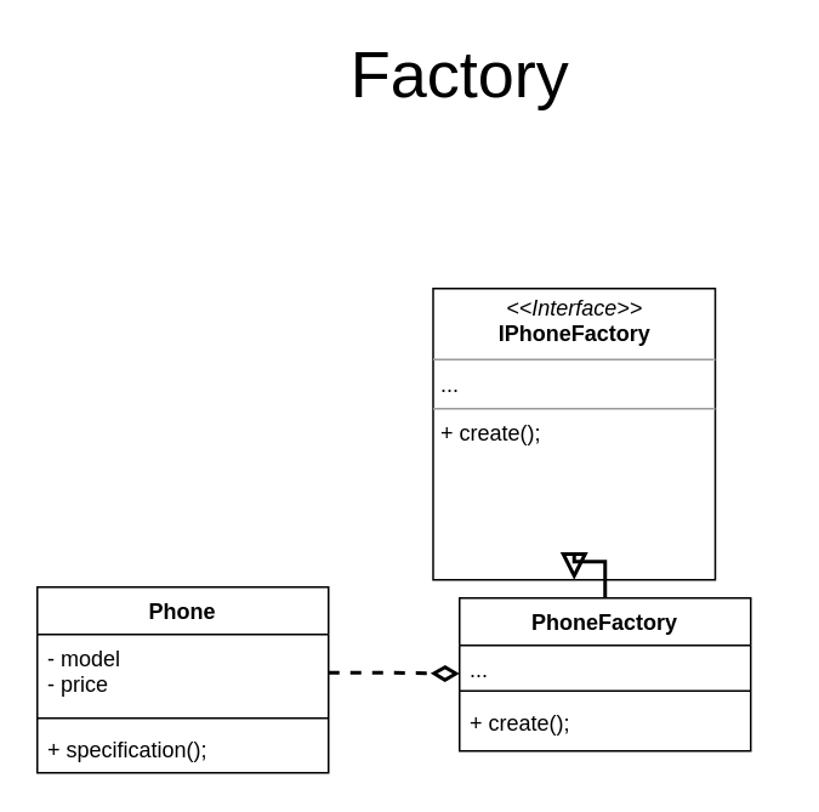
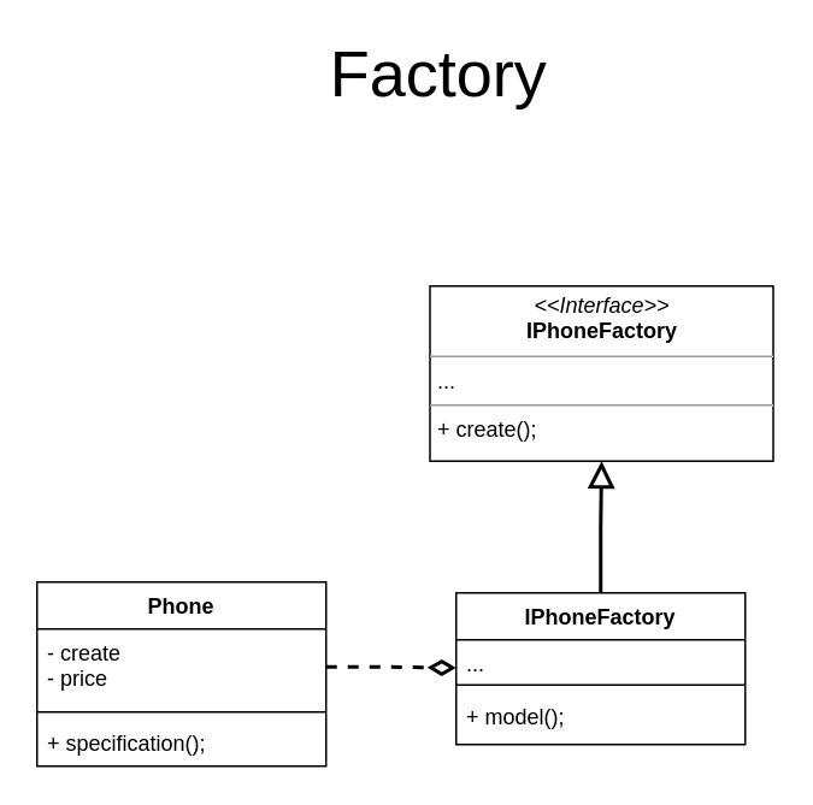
  <mxCell id="0" />
  <mxCell id="1" parent="0" />
- <mxCell id="2" value="Factory" style="text;html=1;strokeColor=none;fillColor=none;align=center;verticalAlign=middle;whiteSpace=wrap;rounded=0;fontSize=36;fontStyle=0;spacingTop=0;spacingLeft=0;" parent="1" vertex="1"><mxGeometry x="145" y="20" width="215" height="40" as="geometry" /></mxCell>
- <mxCell id="3" value="&lt;p style=&quot;margin: 0px ; margin-top: 4px ; text-align: center&quot;&gt;&lt;i&gt;&amp;lt;&amp;lt;Interface&amp;gt;&amp;gt;&lt;/i&gt;&lt;br&gt;&lt;b&gt;IPhoneFactory&lt;/b&gt;&lt;/p&gt;&lt;hr size=&quot;1&quot;&gt;&lt;p style=&quot;margin: 0px ; margin-left: 4px&quot;&gt;...&lt;/p&gt;&lt;hr size=&quot;1&quot;&gt;&lt;p style=&quot;margin: 0px ; margin-left: 4px&quot;&gt;+ create();&lt;br&gt;&lt;/p&gt;" style="verticalAlign=top;align=left;overflow=fill;fontSize=12;fontFamily=Helvetica;html=1;" vertex="1" parent="1"><mxGeometry x="237.5" y="158" width="155" height="160" as="geometry" /></mxCell>
+ <mxCell id="2" value="Factory" style="text;html=1;strokeColor=none;fillColor=none;align=center;verticalAlign=middle;whiteSpace=wrap;rounded=0;fontSize=36;fontStyle=0;spacingTop=0;spacingLeft=0;" parent="1" vertex="1"><mxGeometry x="135" y="20" width="215" height="40" as="geometry" /></mxCell>
+ <mxCell id="3" value="&lt;p style=&quot;margin: 0px ; margin-top: 4px ; text-align: center&quot;&gt;&lt;i&gt;&amp;lt;&amp;lt;Interface&amp;gt;&amp;gt;&lt;/i&gt;&lt;br&gt;&lt;b&gt;IPhoneFactory&lt;/b&gt;&lt;/p&gt;&lt;hr size=&quot;1&quot;&gt;&lt;p style=&quot;margin: 0px ; margin-left: 4px&quot;&gt;...&lt;/p&gt;&lt;hr size=&quot;1&quot;&gt;&lt;p style=&quot;margin: 0px ; margin-left: 4px&quot;&gt;+ create();&lt;br&gt;&lt;/p&gt;" style="verticalAlign=top;align=left;overflow=fill;fontSize=12;fontFamily=Helvetica;html=1;" vertex="1" parent="1"><mxGeometry x="237.5" y="158" width="190" height="97" as="geometry" /></mxCell>
  <mxCell id="4" value="Phone" style="swimlane;fontStyle=1;align=center;verticalAlign=top;childLayout=stackLayout;horizontal=1;startSize=26;horizontalStack=0;resizeParent=1;resizeParentMax=0;resizeLast=0;collapsible=1;marginBottom=0;" vertex="1" parent="1"><mxGeometry x="20" y="322" width="160" height="102" as="geometry" /></mxCell>
- <mxCell id="5" value="- model&#10;- price" style="text;strokeColor=none;fillColor=none;align=left;verticalAlign=top;spacingLeft=4;spacingRight=4;overflow=hidden;rotatable=0;points=[[0,0.5],[1,0.5]];portConstraint=eastwest;" vertex="1" parent="4"><mxGeometry y="26" width="160" height="42" as="geometry" /></mxCell>
+ <mxCell id="5" value="- create&#10;- price" style="text;strokeColor=none;fillColor=none;align=left;verticalAlign=top;spacingLeft=4;spacingRight=4;overflow=hidden;rotatable=0;points=[[0,0.5],[1,0.5]];portConstraint=eastwest;" vertex="1" parent="4"><mxGeometry y="26" width="160" height="42" as="geometry" /></mxCell>
  <mxCell id="6" value="" style="line;strokeWidth=1;fillColor=none;align=left;verticalAlign=middle;spacingTop=-1;spacingLeft=3;spacingRight=3;rotatable=0;labelPosition=right;points=[];portConstraint=eastwest;" vertex="1" parent="4"><mxGeometry y="68" width="160" height="8" as="geometry" /></mxCell>
  <mxCell id="7" value="+ specification();" style="text;strokeColor=none;fillColor=none;align=left;verticalAlign=top;spacingLeft=4;spacingRight=4;overflow=hidden;rotatable=0;points=[[0,0.5],[1,0.5]];portConstraint=eastwest;" vertex="1" parent="4"><mxGeometry y="76" width="160" height="26" as="geometry" /></mxCell>
  <mxCell id="8" value="" style="edgeStyle=orthogonalEdgeStyle;rounded=0;orthogonalLoop=1;jettySize=auto;html=1;endArrow=block;endFill=0;endSize=10;strokeWidth=2;dashed=0;" edge="1" parent="1" source="9" target="3"><mxGeometry relative="1" as="geometry" /></mxCell>
- <mxCell id="9" value="PhoneFactory" style="swimlane;fontStyle=1;align=center;verticalAlign=top;childLayout=stackLayout;horizontal=1;startSize=26;horizontalStack=0;resizeParent=1;resizeParentMax=0;resizeLast=0;collapsible=1;marginBottom=0;" vertex="1" parent="1"><mxGeometry x="252" y="328" width="160" height="84" as="geometry" /></mxCell>
+ <mxCell id="9" value="IPhoneFactory" style="swimlane;fontStyle=1;align=center;verticalAlign=top;childLayout=stackLayout;horizontal=1;startSize=26;horizontalStack=0;resizeParent=1;resizeParentMax=0;resizeLast=0;collapsible=1;marginBottom=0;" vertex="1" parent="1"><mxGeometry x="252" y="328" width="160" height="84" as="geometry" /></mxCell>
  <mxCell id="10" value="..." style="text;strokeColor=none;fillColor=none;align=left;verticalAlign=top;spacingLeft=4;spacingRight=4;overflow=hidden;rotatable=0;points=[[0,0.5],[1,0.5]];portConstraint=eastwest;" vertex="1" parent="9"><mxGeometry y="26" width="160" height="21" as="geometry" /></mxCell>
  <mxCell id="11" value="" style="line;strokeWidth=1;fillColor=none;align=left;verticalAlign=middle;spacingTop=-1;spacingLeft=3;spacingRight=3;rotatable=0;labelPosition=right;points=[];portConstraint=eastwest;" vertex="1" parent="9"><mxGeometry y="47" width="160" height="8" as="geometry" /></mxCell>
- <mxCell id="12" value="+ create();" style="text;strokeColor=none;fillColor=none;align=left;verticalAlign=top;spacingLeft=4;spacingRight=4;overflow=hidden;rotatable=0;points=[[0,0.5],[1,0.5]];portConstraint=eastwest;" vertex="1" parent="9"><mxGeometry y="55" width="160" height="29" as="geometry" /></mxCell>
+ <mxCell id="12" value="+ model();" style="text;strokeColor=none;fillColor=none;align=left;verticalAlign=top;spacingLeft=4;spacingRight=4;overflow=hidden;rotatable=0;points=[[0,0.5],[1,0.5]];portConstraint=eastwest;" vertex="1" parent="9"><mxGeometry y="55" width="160" height="29" as="geometry" /></mxCell>
  <mxCell id="13" value="" style="edgeStyle=orthogonalEdgeStyle;rounded=0;orthogonalLoop=1;jettySize=auto;html=1;dashed=1;endArrow=diamondThin;endFill=0;endSize=10;strokeWidth=2;entryX=0;entryY=0.741;entryDx=0;entryDy=0;entryPerimeter=0;" edge="1" parent="1" source="5" target="10"><mxGeometry relative="1" as="geometry" /></mxCell>
